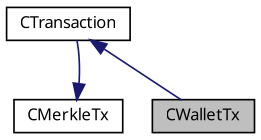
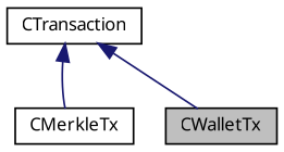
  digraph {
    fontname="Noto Sans"
    node [color=black fillcolor=white fontname="Noto Sans" fontsize=10 shape=record style=filled]
    edge [color=midnightblue dir=back fontname="Noto Sans" fontsize=10 labelfontname=Helvetica labelfontsize=10 style=solid]
    n1 [fillcolor=grey75 fontcolor=black height=0.2 label=CWalletTx width=0.4]
    n2 [height=0.2 label=CMerkleTx width=0.4]
    n3 [height=0.2 label=CTransaction width=0.4]
    n3 -> n1
-   n2 -> n3
+   n3 -> n2
  }
